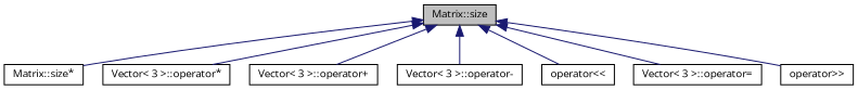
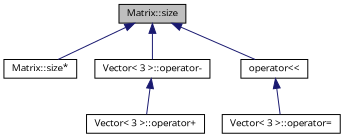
  digraph {
    fontname="Open Sans"
    rankdir=TB
    node [color=black fillcolor=white fontname="Open Sans" fontsize=10 shape=record style=filled]
    edge [color=midnightblue dir=back fontname="Open Sans" fontsize=10 labelfontname=FreeSans labelfontsize=10 style=solid]
    n1 [fillcolor=grey75 fontcolor=black height=0.2 label="Matrix::size" width=0.4]
    n2 [height=0.2 label="Matrix::size*" width=0.4]
-   n3 [height=0.2 label="Vector\< 3 \>::operator*" width=0.4]
    n4 [height=0.2 label="Vector\< 3 \>::operator+" width=0.4]
    n5 [height=0.2 label="Vector\< 3 \>::operator-" width=0.4]
    n6 [height=0.2 label="operator\<\<" width=0.4]
    n7 [height=0.2 label="Vector\< 3 \>::operator=" width=0.4]
-   n8 [height=0.2 label="operator\>\>" width=0.4]
    n1 -> n2
-   n1 -> n3
-   n1 -> n4
+   n5 -> n4
    n1 -> n5
    n1 -> n6
-   n1 -> n7
-   n1 -> n8
+   n6 -> n7
  }
